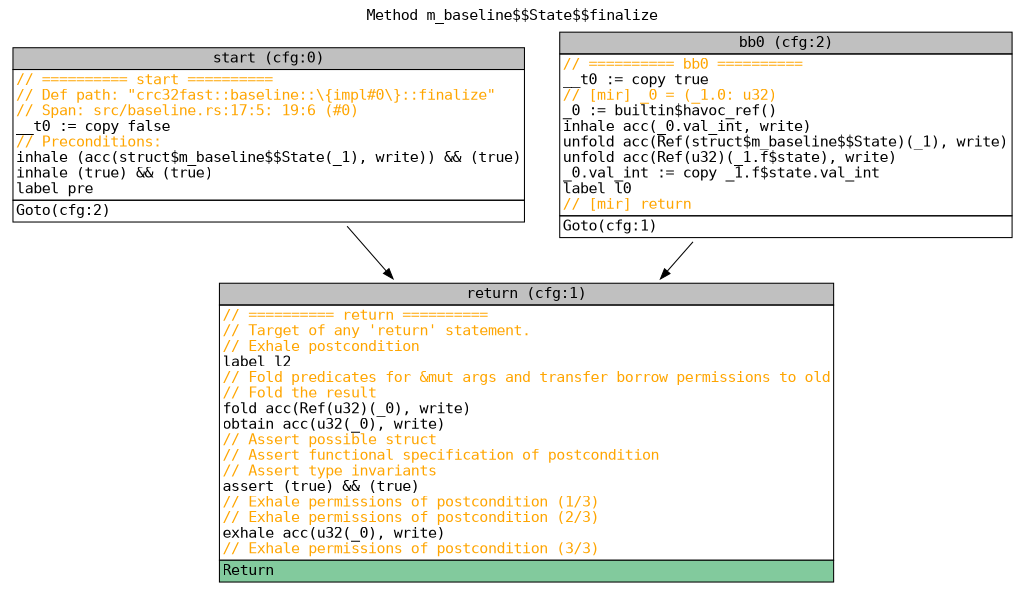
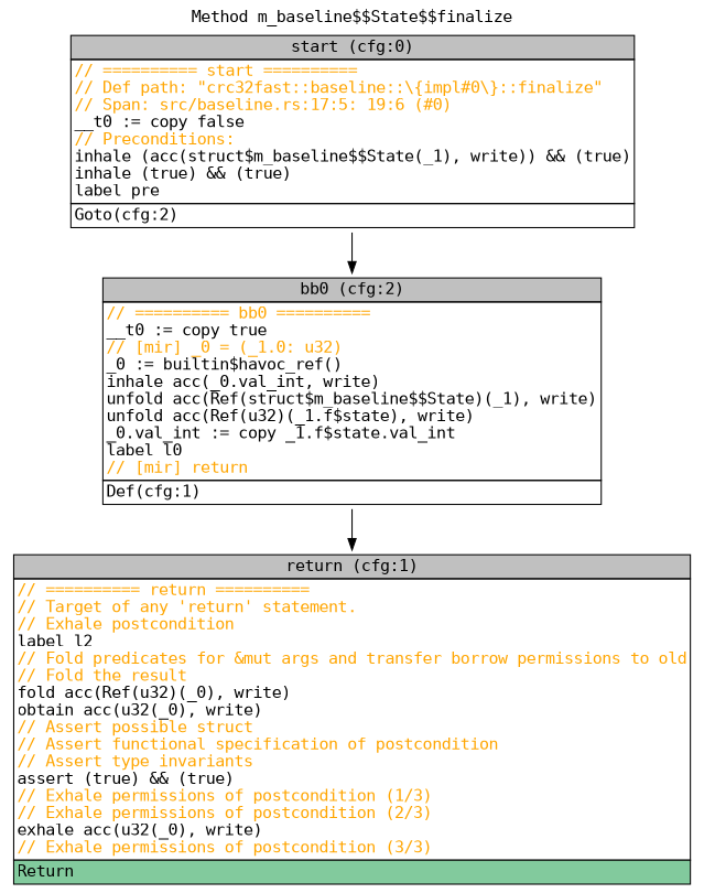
  digraph {
    fontname=monospace
    label="Method m_baseline$$State$$finalize"
    labelloc=t
    node [fontname=monospace shape=none]
    edge [fontname=monospace]
    n1 [label=<<table border="0" cellborder="1" cellspacing="0"><tr><td bgcolor="gray" align="center">start (cfg:0)</td></tr><tr><td align="left" balign="left"><font color="orange">// ========== start ==========</font><br/><font color="orange">// Def path: "crc32fast::baseline::\{impl#0\}::finalize"</font><br/><font color="orange">// Span: src/baseline.rs:17:5: 19:6 (#0)</font><br/>__t0 := copy false<br/><font color="orange">// Preconditions:</font><br/>inhale (acc(struct$m_baseline$$State(_1), write)) &amp;&amp; (true)<br/>inhale (true) &amp;&amp; (true)<br/>label pre</td></tr><tr><td align="left">Goto(cfg:2)<br/></td></tr></table>>]
-   n2 [label=<<table border="0" cellborder="1" cellspacing="0"><tr><td bgcolor="gray" align="center">bb0 (cfg:2)</td></tr><tr><td align="left" balign="left"><font color="orange">// ========== bb0 ==========</font><br/>__t0 := copy true<br/><font color="orange">// [mir] _0 = (_1.0: u32)</font><br/>_0 := builtin$havoc_ref()<br/>inhale acc(_0.val_int, write)<br/>unfold acc(Ref(struct$m_baseline$$State)(_1), write)<br/>unfold acc(Ref(u32)(_1.f$state), write)<br/>_0.val_int := copy _1.f$state.val_int<br/>label l0<br/><font color="orange">// [mir] return</font></td></tr><tr><td align="left">Goto(cfg:1)<br/></td></tr></table>>]
+   n2 [label=<<table border="0" cellborder="1" cellspacing="0"><tr><td bgcolor="gray" align="center">bb0 (cfg:2)</td></tr><tr><td align="left" balign="left"><font color="orange">// ========== bb0 ==========</font><br/>__t0 := copy true<br/><font color="orange">// [mir] _0 = (_1.0: u32)</font><br/>_0 := builtin$havoc_ref()<br/>inhale acc(_0.val_int, write)<br/>unfold acc(Ref(struct$m_baseline$$State)(_1), write)<br/>unfold acc(Ref(u32)(_1.f$state), write)<br/>_0.val_int := copy _1.f$state.val_int<br/>label l0<br/><font color="orange">// [mir] return</font></td></tr><tr><td align="left">Def(cfg:1)<br/></td></tr></table>>]
    n3 [label=<<table border="0" cellborder="1" cellspacing="0"><tr><td bgcolor="gray" align="center">return (cfg:1)</td></tr><tr><td align="left" balign="left"><font color="orange">// ========== return ==========</font><br/><font color="orange">// Target of any 'return' statement.</font><br/><font color="orange">// Exhale postcondition</font><br/>label l2<br/><font color="orange">// Fold predicates for &amp;mut args and transfer borrow permissions to old</font><br/><font color="orange">// Fold the result</font><br/>fold acc(Ref(u32)(_0), write)<br/>obtain acc(u32(_0), write)<br/><font color="orange">// Assert possible struct</font><br/><font color="orange">// Assert functional specification of postcondition</font><br/><font color="orange">// Assert type invariants</font><br/>assert (true) &amp;&amp; (true)<br/><font color="orange">// Exhale permissions of postcondition (1/3)</font><br/><font color="orange">// Exhale permissions of postcondition (2/3)</font><br/>exhale acc(u32(_0), write)<br/><font color="orange">// Exhale permissions of postcondition (3/3)</font></td></tr><tr><td align="left" bgcolor="#82CA9D">Return<br/></td></tr></table>>]
-   n1 -> n3
+   n1 -> n2
    n2 -> n3
  }
